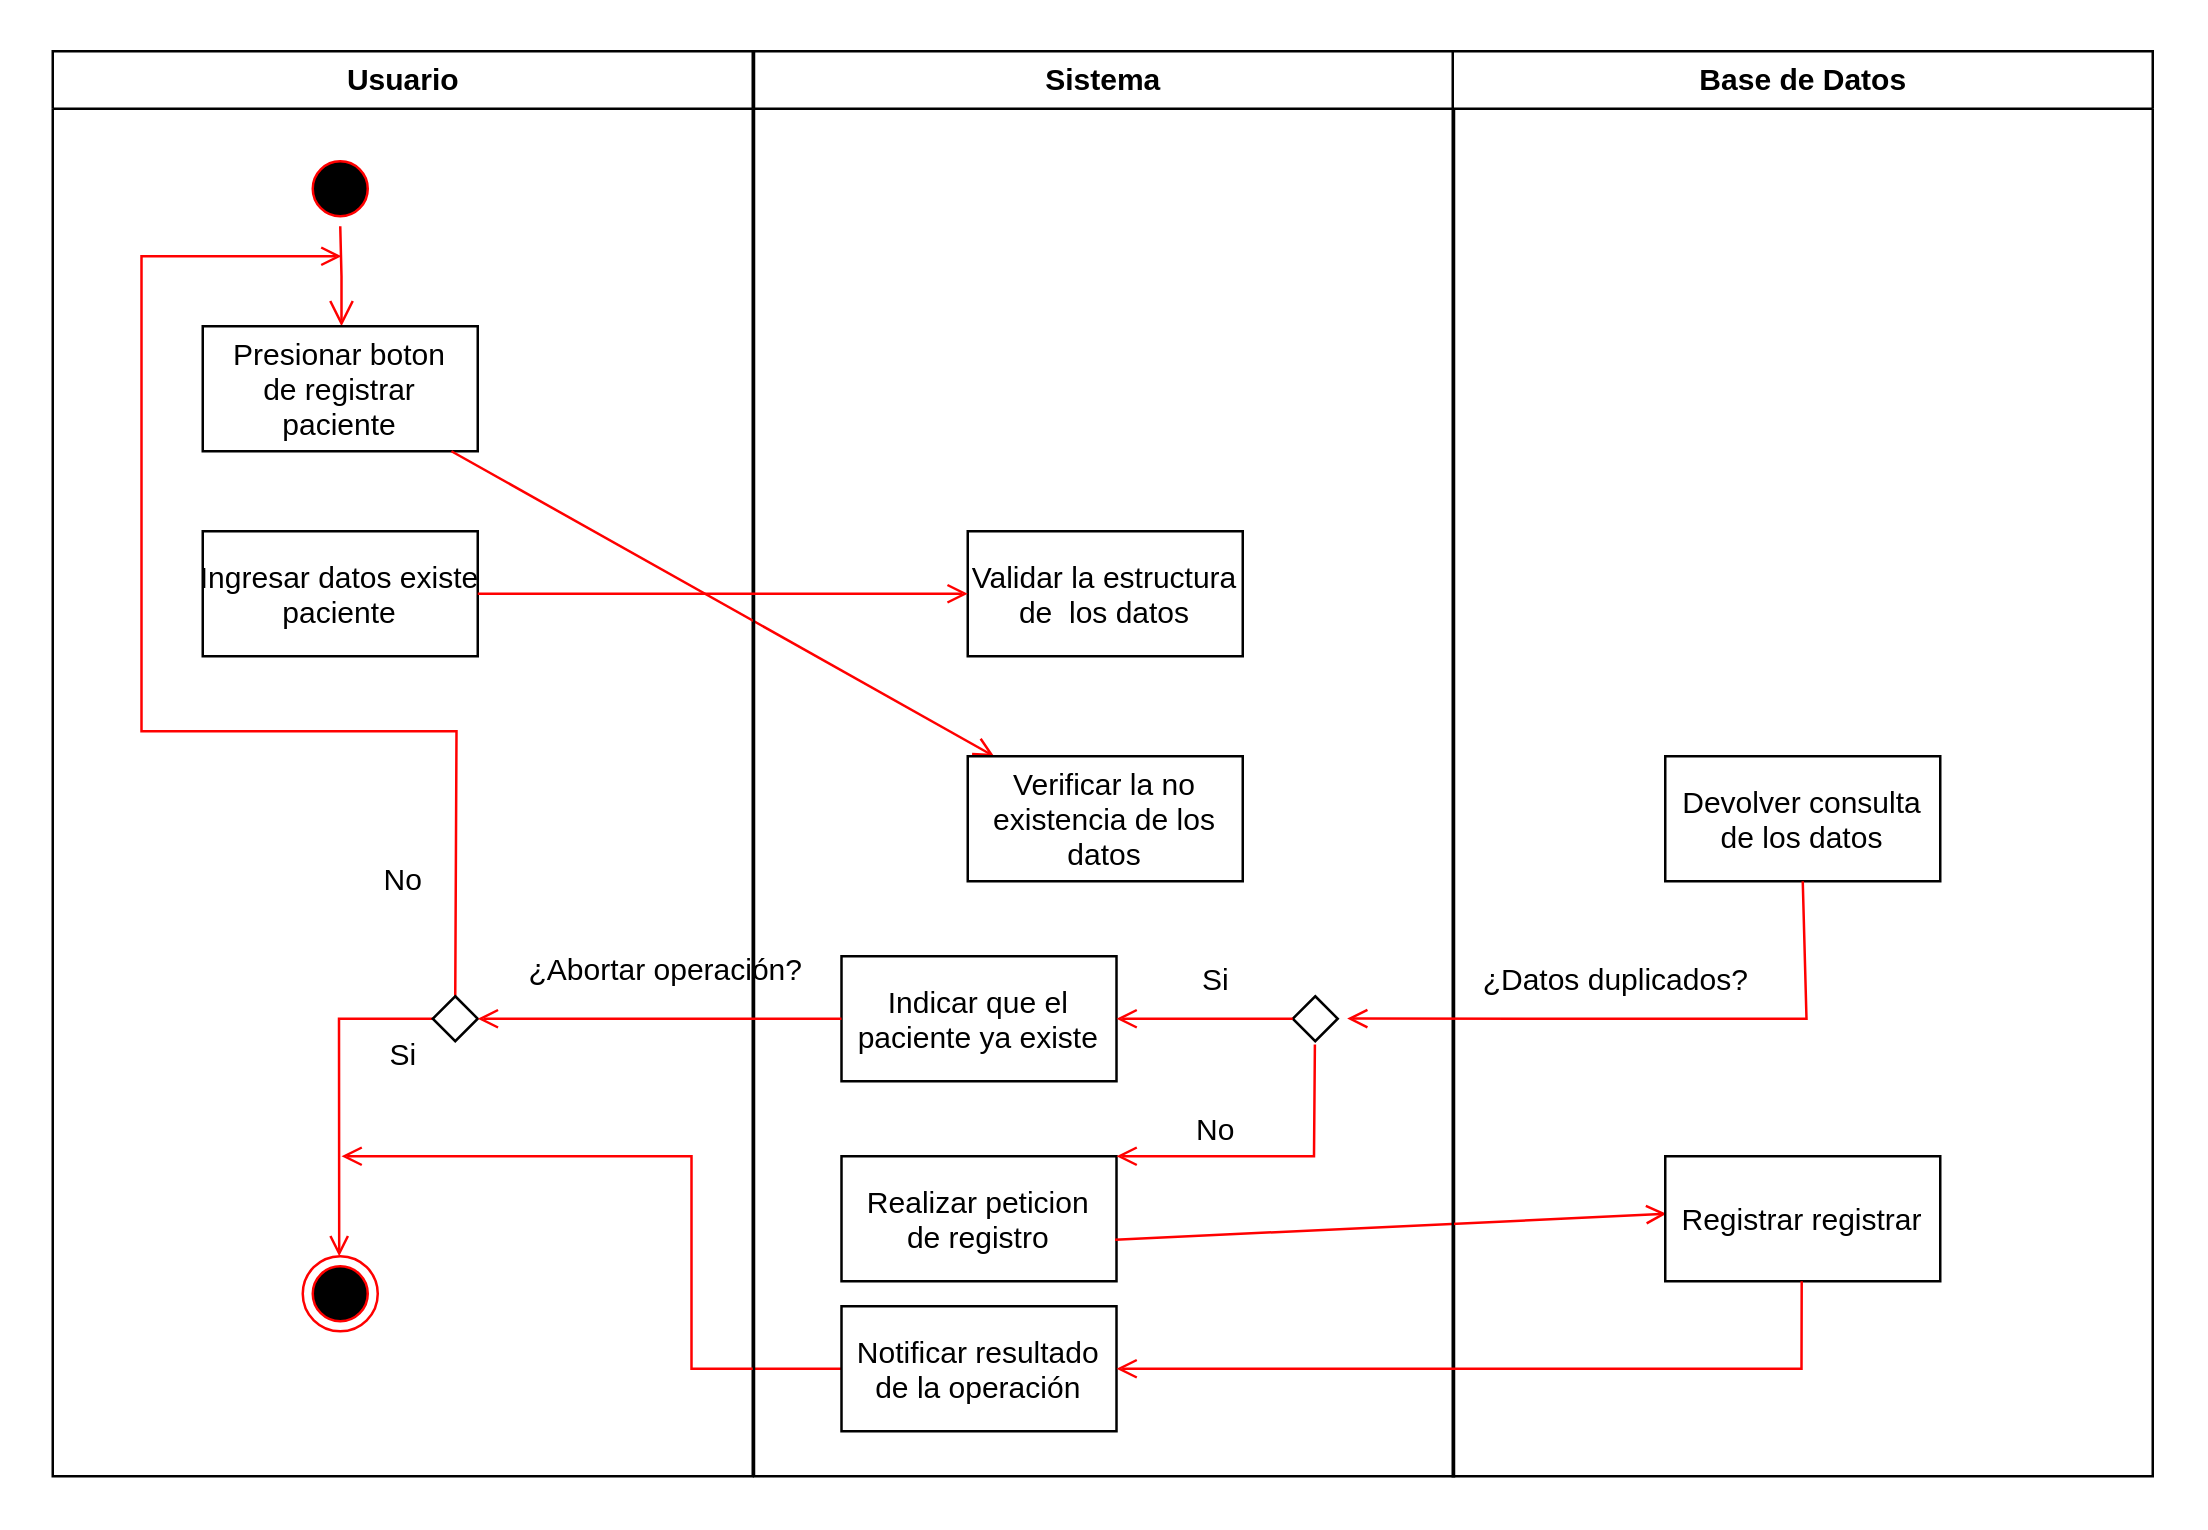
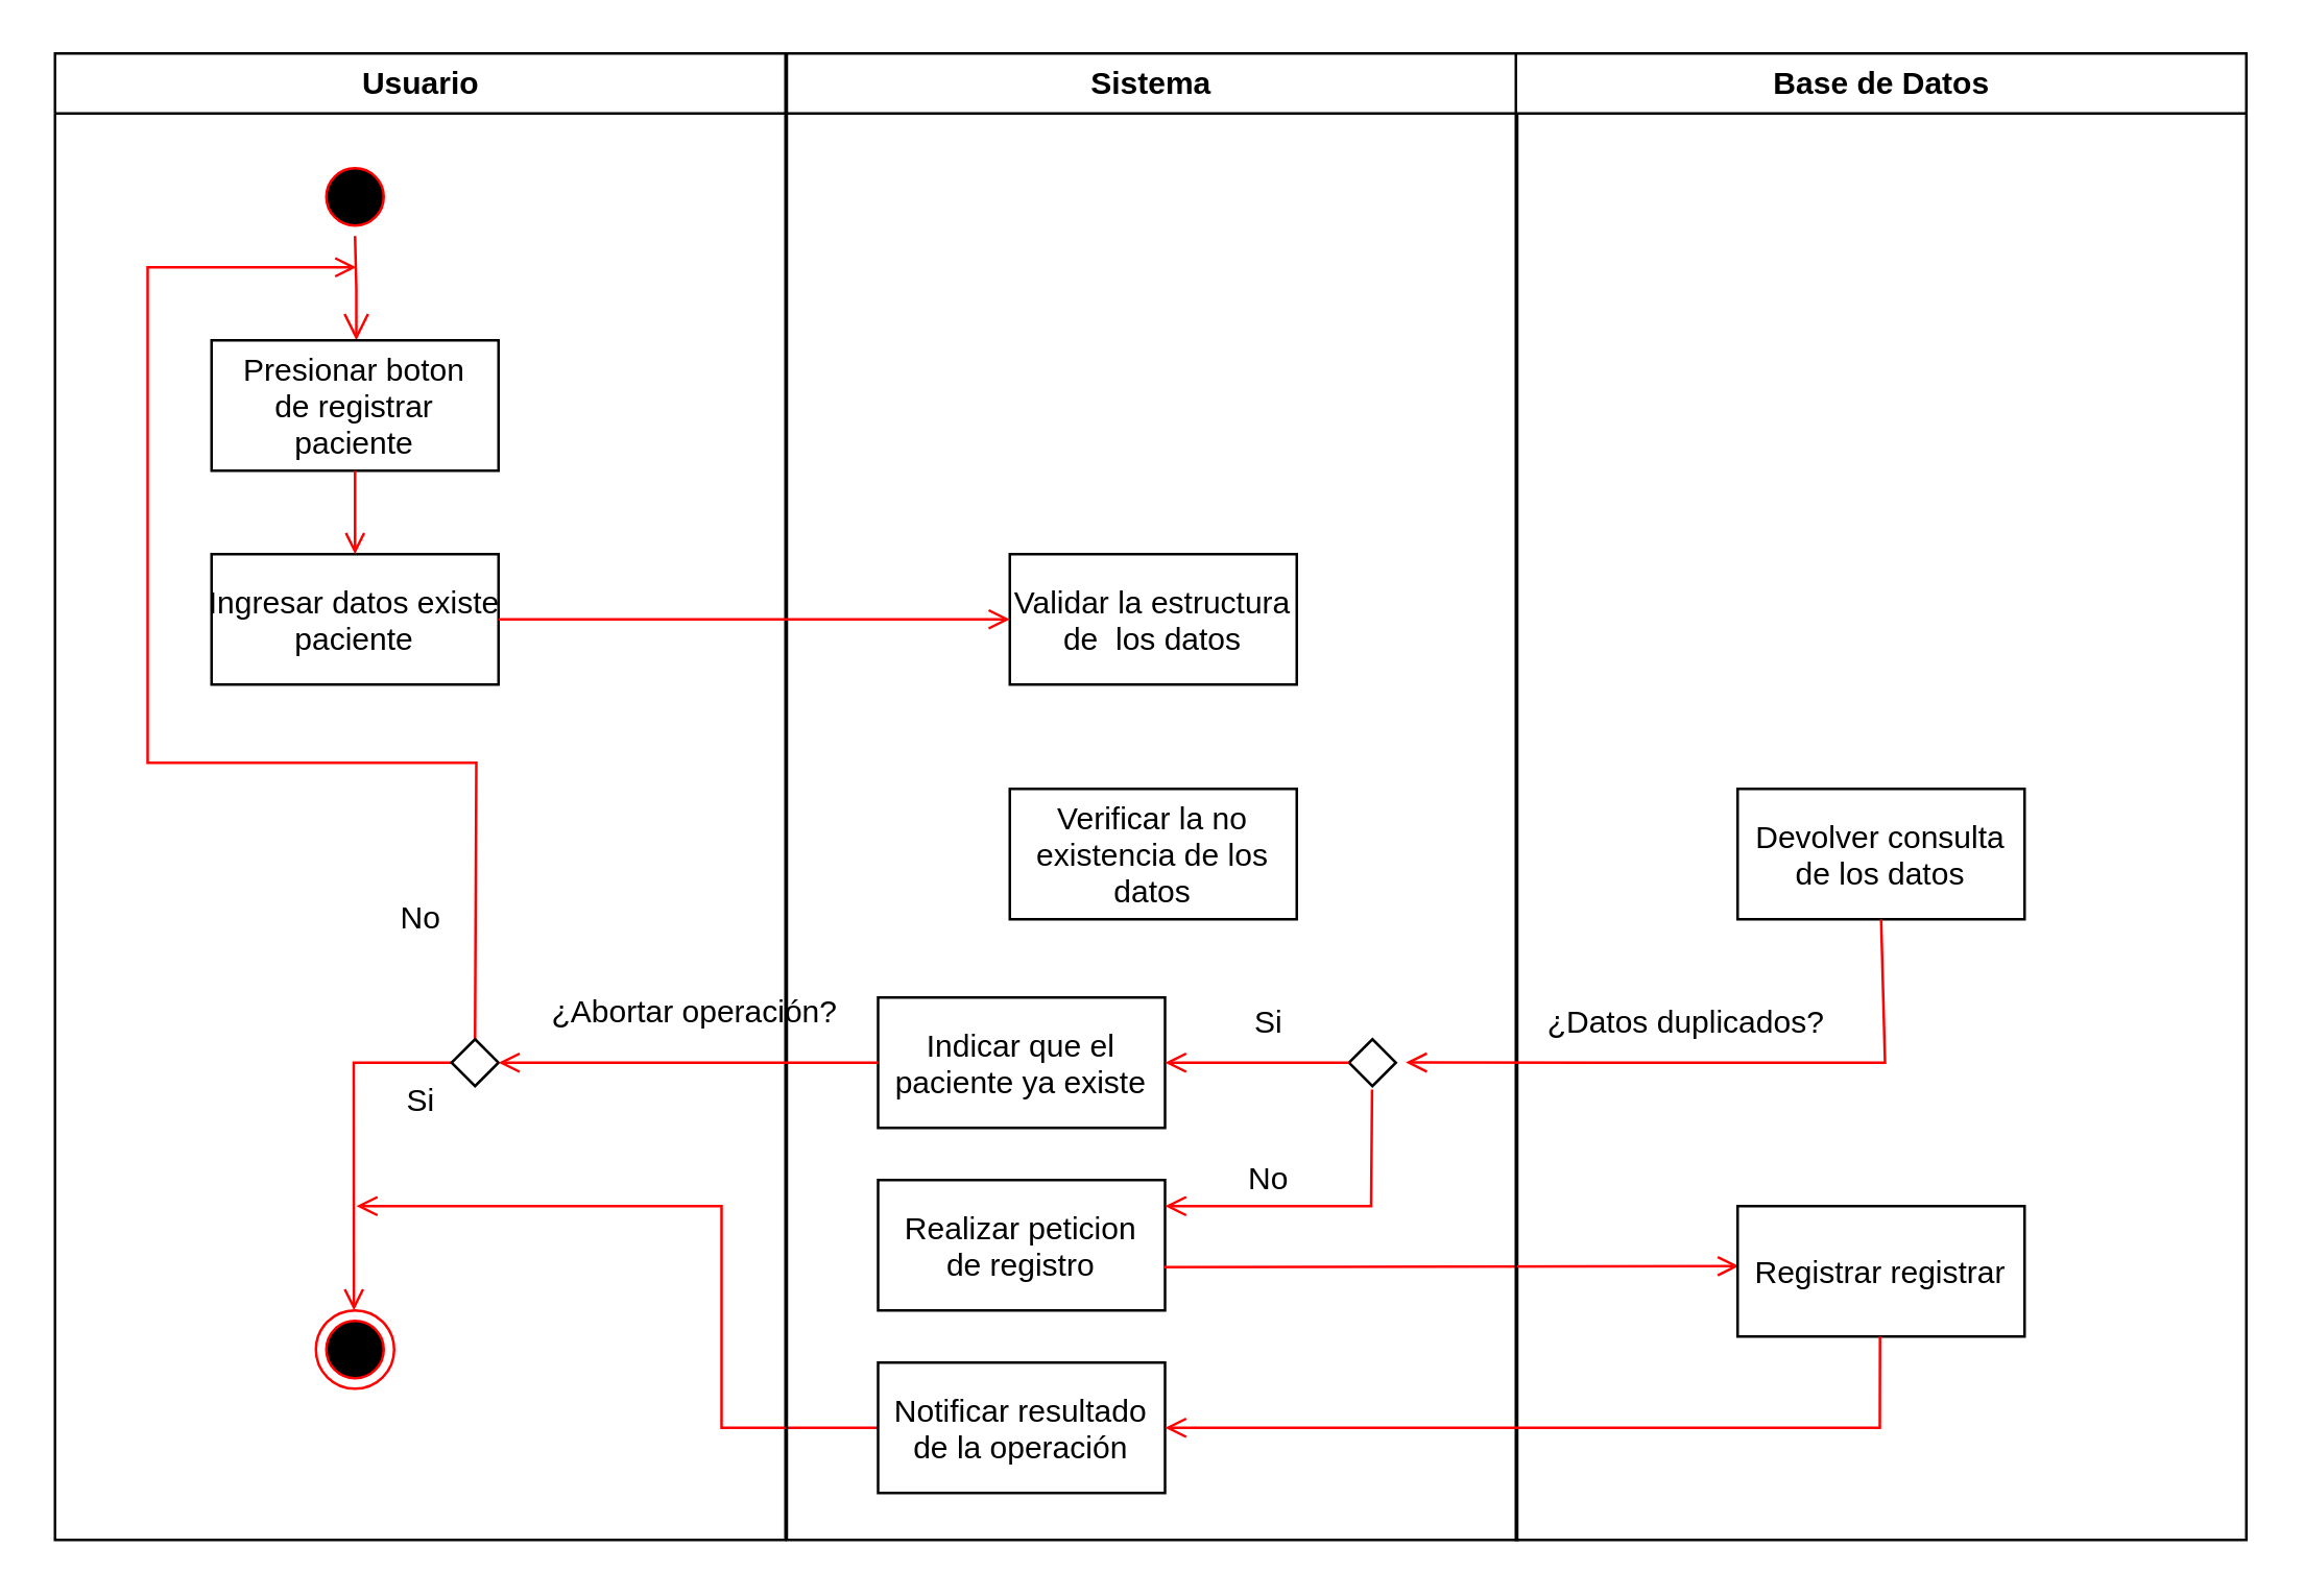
  <mxCell id="0" />
  <mxCell id="1" parent="0" />
  <mxCell id="2" value="Usuario" style="swimlane;whiteSpace=wrap" parent="1" vertex="1"><mxGeometry x="20.5" y="20" width="280" height="570" as="geometry" /></mxCell>
  <mxCell id="3" value="" style="ellipse;shape=startState;fillColor=#000000;strokeColor=#ff0000;" parent="2" vertex="1"><mxGeometry x="100" y="40" width="30" height="30" as="geometry" /></mxCell>
  <mxCell id="4" value="" style="edgeStyle=elbowEdgeStyle;elbow=horizontal;verticalAlign=bottom;endArrow=open;endSize=8;strokeColor=#FF0000;endFill=1;rounded=0" parent="2" source="3" target="5" edge="1"><mxGeometry x="100" y="40" as="geometry"><mxPoint x="115" y="110" as="targetPoint" /></mxGeometry></mxCell>
  <mxCell id="5" value="Presionar boton&#10;de registrar &#10;paciente" style="" parent="2" vertex="1"><mxGeometry x="60" y="110" width="110" height="50" as="geometry" /></mxCell>
  <mxCell id="6" value="Ingresar datos existe&#10;paciente" style="" parent="2" vertex="1"><mxGeometry x="60" y="192" width="110" height="50" as="geometry" /></mxCell>
- <mxCell id="7" value="" style="endArrow=open;strokeColor=#FF0000;endFill=1;rounded=0;" parent="2" source="5" target="16" edge="1"><mxGeometry relative="1" as="geometry" /></mxCell>
+ <mxCell id="7" value="" style="endArrow=open;strokeColor=#FF0000;endFill=1;rounded=0" parent="2" source="5" target="6" edge="1"><mxGeometry relative="1" as="geometry" /></mxCell>
  <mxCell id="8" value="" style="ellipse;shape=endState;fillColor=#000000;strokeColor=#ff0000" parent="2" vertex="1"><mxGeometry x="100" y="482" width="30" height="30" as="geometry" /></mxCell>
  <mxCell id="9" value="" style="endArrow=open;strokeColor=#FF0000;endFill=1;rounded=0;exitX=0;exitY=0.5;exitDx=0;exitDy=0;" edge="1" parent="2" source="34"><mxGeometry relative="1" as="geometry"><mxPoint x="114.58" y="420.0" as="sourcePoint" /><mxPoint x="114.58" y="482" as="targetPoint" /><Array as="points"><mxPoint x="114.5" y="387" /></Array></mxGeometry></mxCell>
  <mxCell id="10" value="Si" style="text;html=1;strokeColor=none;fillColor=none;align=center;verticalAlign=middle;whiteSpace=wrap;rounded=0;" vertex="1" parent="2"><mxGeometry x="120" y="392" width="40" height="20" as="geometry" /></mxCell>
  <mxCell id="11" value="" style="endArrow=open;strokeColor=#FF0000;endFill=1;rounded=0;exitX=0.5;exitY=0;exitDx=0;exitDy=0;" edge="1" parent="2" source="34"><mxGeometry relative="1" as="geometry"><mxPoint x="129.17" y="285.0" as="sourcePoint" /><mxPoint x="115.5" y="82" as="targetPoint" /><Array as="points"><mxPoint x="161.5" y="272" /><mxPoint x="35.5" y="272" /><mxPoint x="35.5" y="82" /></Array></mxGeometry></mxCell>
  <mxCell id="12" value="No" style="text;html=1;strokeColor=none;fillColor=none;align=center;verticalAlign=middle;whiteSpace=wrap;rounded=0;" vertex="1" parent="2"><mxGeometry x="120" y="322" width="40" height="20" as="geometry" /></mxCell>
  <mxCell id="13" value="" style="endArrow=open;strokeColor=#FF0000;endFill=1;rounded=0;exitX=0;exitY=0.5;exitDx=0;exitDy=0;" edge="1" parent="2" source="25"><mxGeometry relative="1" as="geometry"><mxPoint x="170.0" y="442.4" as="sourcePoint" /><mxPoint x="115.5" y="442" as="targetPoint" /><Array as="points"><mxPoint x="255.5" y="527" /><mxPoint x="255.5" y="442" /></Array></mxGeometry></mxCell>
  <mxCell id="14" value="Sistema" style="swimlane;whiteSpace=wrap;startSize=23;" parent="1" vertex="1"><mxGeometry x="301" y="20" width="280" height="570" as="geometry" /></mxCell>
  <mxCell id="15" value="Validar la estructura&#10;de  los datos" style="" parent="14" vertex="1"><mxGeometry x="85.5" y="192" width="110" height="50" as="geometry" /></mxCell>
  <mxCell id="16" value="Verificar la no&#10;existencia de los&#10;datos" style="" vertex="1" parent="14"><mxGeometry x="85.5" y="282" width="110" height="50" as="geometry" /></mxCell>
  <mxCell id="17" value="Indicar que el&#10;paciente ya existe" style="" parent="14" vertex="1"><mxGeometry x="35" y="362" width="110" height="50" as="geometry" /></mxCell>
  <mxCell id="18" value="" style="rhombus;whiteSpace=wrap;html=1;" vertex="1" parent="14"><mxGeometry x="215.5" y="378" width="18" height="18" as="geometry" /></mxCell>
  <mxCell id="19" value="" style="endArrow=open;strokeColor=#FF0000;endFill=1;rounded=0;entryX=1;entryY=0.5;entryDx=0;entryDy=0;exitX=0;exitY=0.5;exitDx=0;exitDy=0;" edge="1" parent="14"><mxGeometry relative="1" as="geometry"><mxPoint x="215.5" y="387" as="sourcePoint" /><mxPoint x="145" y="387" as="targetPoint" /></mxGeometry></mxCell>
  <mxCell id="20" value="Si" style="text;html=1;strokeColor=none;fillColor=none;align=center;verticalAlign=middle;whiteSpace=wrap;rounded=0;" vertex="1" parent="14"><mxGeometry x="165" y="362" width="40" height="20" as="geometry" /></mxCell>
- <mxCell id="21" value="Realizar peticion&#10;de registro" style="" vertex="1" parent="14"><mxGeometry x="35" y="442" width="110" height="50" as="geometry" /></mxCell>
+ <mxCell id="21" value="Realizar peticion&#10;de registro" style="" vertex="1" parent="14"><mxGeometry x="35" y="432" width="110" height="50" as="geometry" /></mxCell>
  <mxCell id="22" value="" style="endArrow=open;strokeColor=#FF0000;endFill=1;rounded=0;entryX=1;entryY=0.5;entryDx=0;entryDy=0;exitX=0.492;exitY=1.071;exitDx=0;exitDy=0;exitPerimeter=0;" edge="1" parent="14" source="18"><mxGeometry relative="1" as="geometry"><mxPoint x="224" y="402" as="sourcePoint" /><mxPoint x="145" y="442" as="targetPoint" /><Array as="points"><mxPoint x="224" y="442" /></Array></mxGeometry></mxCell>
  <mxCell id="23" value="No" style="text;html=1;strokeColor=none;fillColor=none;align=center;verticalAlign=middle;whiteSpace=wrap;rounded=0;" vertex="1" parent="14"><mxGeometry x="165" y="422" width="40" height="20" as="geometry" /></mxCell>
  <mxCell id="24" value="" style="endArrow=open;strokeColor=#FF0000;endFill=1;rounded=0;exitX=0.995;exitY=0.668;exitDx=0;exitDy=0;exitPerimeter=0;" edge="1" parent="14" source="21"><mxGeometry relative="1" as="geometry"><mxPoint x="195.02" y="472" as="sourcePoint" /><mxPoint x="365" y="465" as="targetPoint" /></mxGeometry></mxCell>
  <mxCell id="25" value="Notificar resultado&#10;de la operación" style="" vertex="1" parent="14"><mxGeometry x="35" y="502" width="110" height="50" as="geometry" /></mxCell>
  <mxCell id="26" value="Base de Datos" style="swimlane;whiteSpace=wrap" parent="1" vertex="1"><mxGeometry x="580.5" y="20" width="280" height="570" as="geometry" /></mxCell>
  <mxCell id="27" value="Devolver consulta&#10;de los datos" style="" parent="26" vertex="1"><mxGeometry x="85" y="282" width="110" height="50" as="geometry" /></mxCell>
  <mxCell id="28" value="¿Datos duplicados?" style="text;html=1;strokeColor=none;fillColor=none;align=center;verticalAlign=middle;whiteSpace=wrap;rounded=0;" vertex="1" parent="26"><mxGeometry x="-14.5" y="362" width="160" height="20" as="geometry" /></mxCell>
  <mxCell id="29" value="Registrar registrar" style="" vertex="1" parent="26"><mxGeometry x="85" y="442" width="110" height="50" as="geometry" /></mxCell>
  <mxCell id="30" value="" style="endArrow=open;strokeColor=#FF0000;endFill=1;rounded=0;entryX=1;entryY=0.5;entryDx=0;entryDy=0;" edge="1" parent="26" target="25"><mxGeometry relative="1" as="geometry"><mxPoint x="139.58" y="492" as="sourcePoint" /><mxPoint x="139.58" y="554" as="targetPoint" /><Array as="points"><mxPoint x="139.5" y="527" /></Array></mxGeometry></mxCell>
  <mxCell id="31" value="" style="endArrow=open;strokeColor=#FF0000;endFill=1;rounded=0;exitX=1;exitY=0.5;exitDx=0;exitDy=0;entryX=0;entryY=0.5;entryDx=0;entryDy=0;" edge="1" parent="1" source="6" target="15"><mxGeometry relative="1" as="geometry"><mxPoint x="145.5" y="190" as="sourcePoint" /><mxPoint x="145.5" y="252" as="targetPoint" /></mxGeometry></mxCell>
  <mxCell id="32" value="" style="endArrow=open;strokeColor=#FF0000;endFill=1;rounded=0;entryX=1.209;entryY=0.496;entryDx=0;entryDy=0;entryPerimeter=0;exitX=0.5;exitY=1;exitDx=0;exitDy=0;" edge="1" parent="1" source="27" target="18"><mxGeometry relative="1" as="geometry"><mxPoint x="726" y="402" as="sourcePoint" /><mxPoint x="556" y="412" as="targetPoint" /><Array as="points"><mxPoint x="722" y="407" /></Array></mxGeometry></mxCell>
  <mxCell id="33" value="" style="endArrow=open;strokeColor=#FF0000;endFill=1;rounded=0;exitX=0;exitY=0.5;exitDx=0;exitDy=0;entryX=1;entryY=0.5;entryDx=0;entryDy=0;" edge="1" parent="1" source="34"><mxGeometry relative="1" as="geometry"><mxPoint x="236" y="392" as="sourcePoint" /><mxPoint x="190.5" y="407" as="targetPoint" /></mxGeometry></mxCell>
  <mxCell id="34" value="" style="rhombus;whiteSpace=wrap;html=1;" vertex="1" parent="1"><mxGeometry x="172.5" y="398" width="18" height="18" as="geometry" /></mxCell>
  <mxCell id="35" value="" style="endArrow=open;strokeColor=#FF0000;endFill=1;rounded=0;exitX=0;exitY=0.5;exitDx=0;exitDy=0;entryX=1;entryY=0.5;entryDx=0;entryDy=0;" edge="1" parent="1" source="17" target="34"><mxGeometry relative="1" as="geometry"><mxPoint x="336" y="407" as="sourcePoint" /><mxPoint x="190.5" y="407" as="targetPoint" /></mxGeometry></mxCell>
  <mxCell id="36" value="¿Abortar operación?" style="text;html=1;strokeColor=none;fillColor=none;align=center;verticalAlign=middle;whiteSpace=wrap;rounded=0;" vertex="1" parent="1"><mxGeometry x="190.5" y="378" width="150" height="20" as="geometry" /></mxCell>
